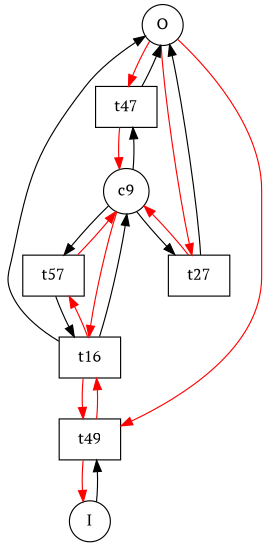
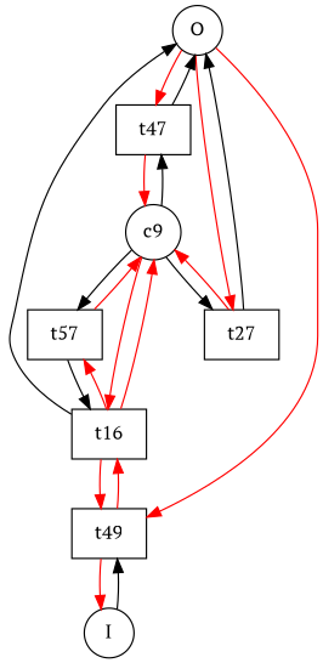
  digraph {
    fontname="PT Serif"
    node [fontname="PT Serif" shape=box]
    edge [color=red fontname="PT Serif"]
    n1 [label=O shape=circle]
    t47
    c9 [shape=circle]
    t49
    t27
    t16
    t57
    n8 [label=I shape=circle]
    n1 -> t47
    n1 -> t49
    n1 -> t27
    t47 -> n1 [color=""]
    t47 -> c9
    c9 -> t47 [color=""]
    c9 -> t27 [color=""]
    c9 -> t16
    c9 -> t57 [color=""]
    t49 -> t16
    t49 -> n8
    t27 -> n1 [color=""]
    t27 -> c9
    t16 -> n1 [color=""]
-   t16 -> c9 [color=""]
+   t16 -> c9
    t16 -> t49
    t16 -> t57
    t57 -> c9
    t57 -> t16 [color=""]
    n8 -> t49 [color=""]
  }
